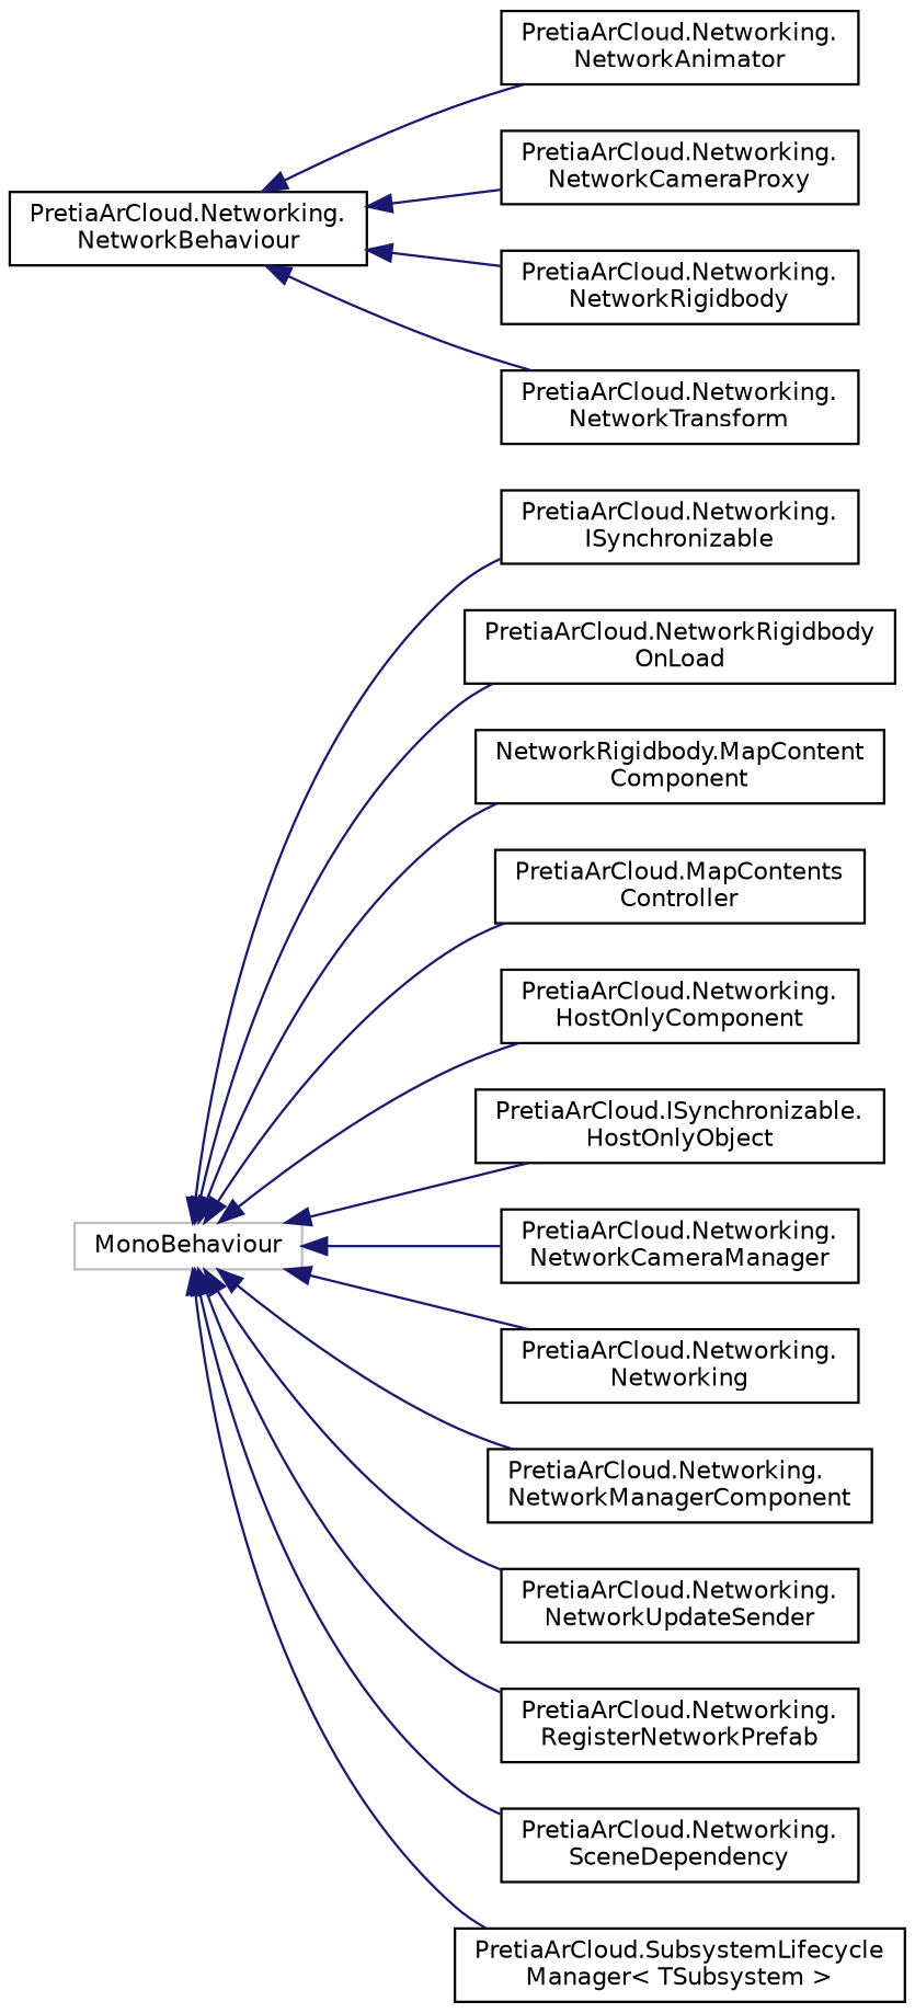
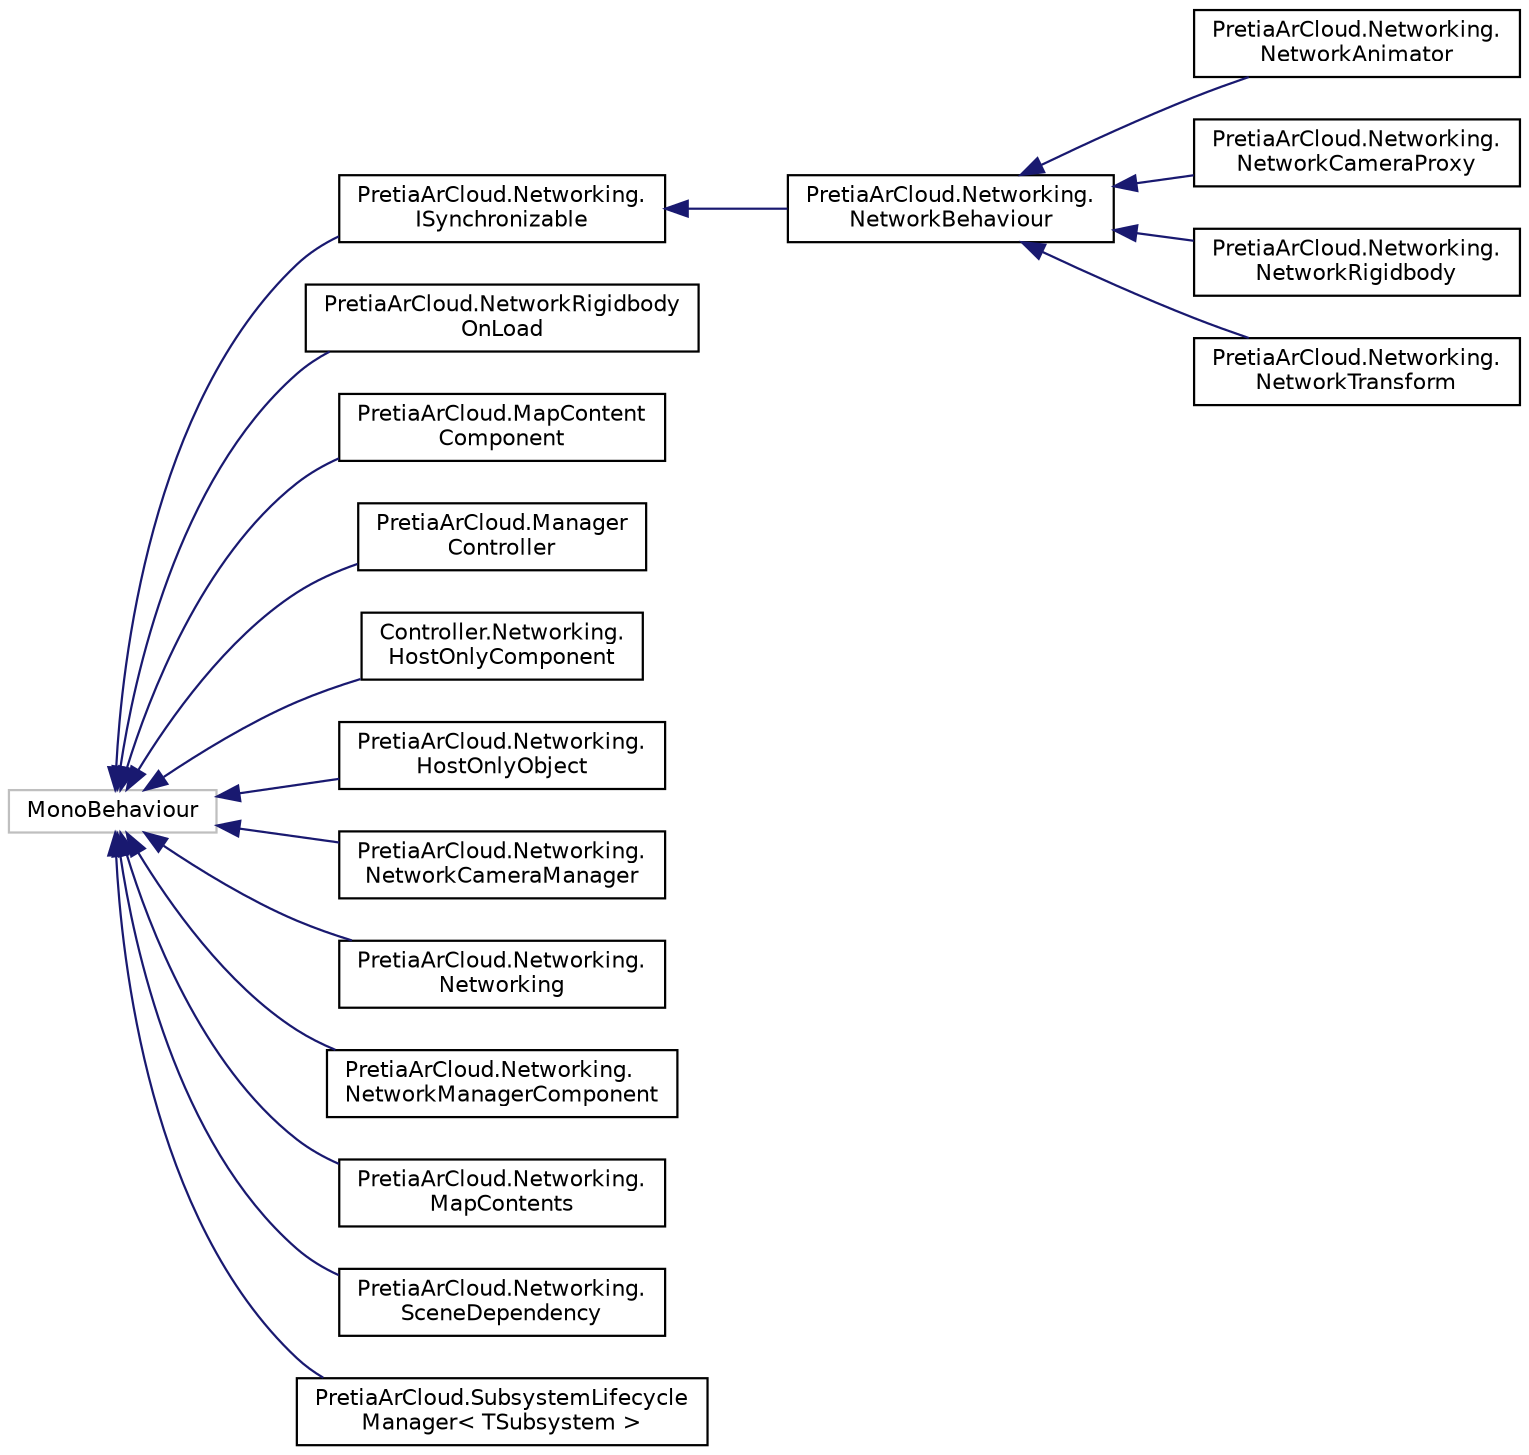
  digraph {
    rankdir=LR
    node [color=black fillcolor=white fontname=Helvetica fontsize=10 shape=record style=filled]
    edge [color=midnightblue dir=back fontname=Helvetica fontsize=10 labelfontname=Helvetica labelfontsize=10 style=solid]
    n1 [height=0.2 label="PretiaArCloud.Networking.\lISynchronizable" width=0.4]
    n2 [height=0.2 label="PretiaArCloud.Networking.\lNetworkBehaviour" width=0.4]
    n3 [height=0.2 label="PretiaArCloud.Networking.\lNetworkAnimator" width=0.4]
    n4 [height=0.2 label="PretiaArCloud.Networking.\lNetworkCameraProxy" width=0.4]
    n5 [height=0.2 label="PretiaArCloud.Networking.\lNetworkRigidbody" width=0.4]
    n6 [height=0.2 label="PretiaArCloud.Networking.\lNetworkTransform" width=0.4]
    n7 [color=grey75 height=0.2 label=MonoBehaviour width=0.4]
    n8 [height=0.2 label="PretiaArCloud.NetworkRigidbody\lOnLoad" width=0.4]
-   n9 [height=0.2 label="NetworkRigidbody.MapContent\lComponent" width=0.4]
-   n10 [height=0.2 label="PretiaArCloud.MapContents\lController" width=0.4]
-   n11 [height=0.2 label="PretiaArCloud.Networking.\lHostOnlyComponent" width=0.4]
-   n12 [height=0.2 label="PretiaArCloud.ISynchronizable.\lHostOnlyObject" width=0.4]
+   n9 [height=0.2 label="PretiaArCloud.MapContent\lComponent" width=0.4]
+   n10 [height=0.2 label="PretiaArCloud.Manager\lController" width=0.4]
+   n11 [height=0.2 label="Controller.Networking.\lHostOnlyComponent" width=0.4]
+   n12 [height=0.2 label="PretiaArCloud.Networking.\lHostOnlyObject" width=0.4]
    n13 [height=0.2 label="PretiaArCloud.Networking.\lNetworkCameraManager" width=0.4]
    n14 [height=0.2 label="PretiaArCloud.Networking.\lNetworking" width=0.4]
    n15 [height=0.2 label="PretiaArCloud.Networking.\lNetworkManagerComponent" width=0.4]
-   n16 [height=0.2 label="PretiaArCloud.Networking.\lNetworkUpdateSender" width=0.4]
-   n17 [height=0.2 label="PretiaArCloud.Networking.\lRegisterNetworkPrefab" width=0.4]
+   n16 [height=0.2 label="PretiaArCloud.Networking.\lMapContents" width=0.4]
    n18 [height=0.2 label="PretiaArCloud.Networking.\lSceneDependency" width=0.4]
    n19 [height=0.2 label="PretiaArCloud.SubsystemLifecycle\lManager\< TSubsystem \>" width=0.4]
+   n1 -> n2
    n2 -> n3
    n2 -> n4
    n2 -> n5
    n2 -> n6
    n7 -> n1
    n7 -> n8
    n7 -> n9
    n7 -> n10
    n7 -> n11
    n7 -> n12
    n7 -> n13
    n7 -> n14
    n7 -> n15
    n7 -> n16
-   n7 -> n17
    n7 -> n18
    n7 -> n19
  }
